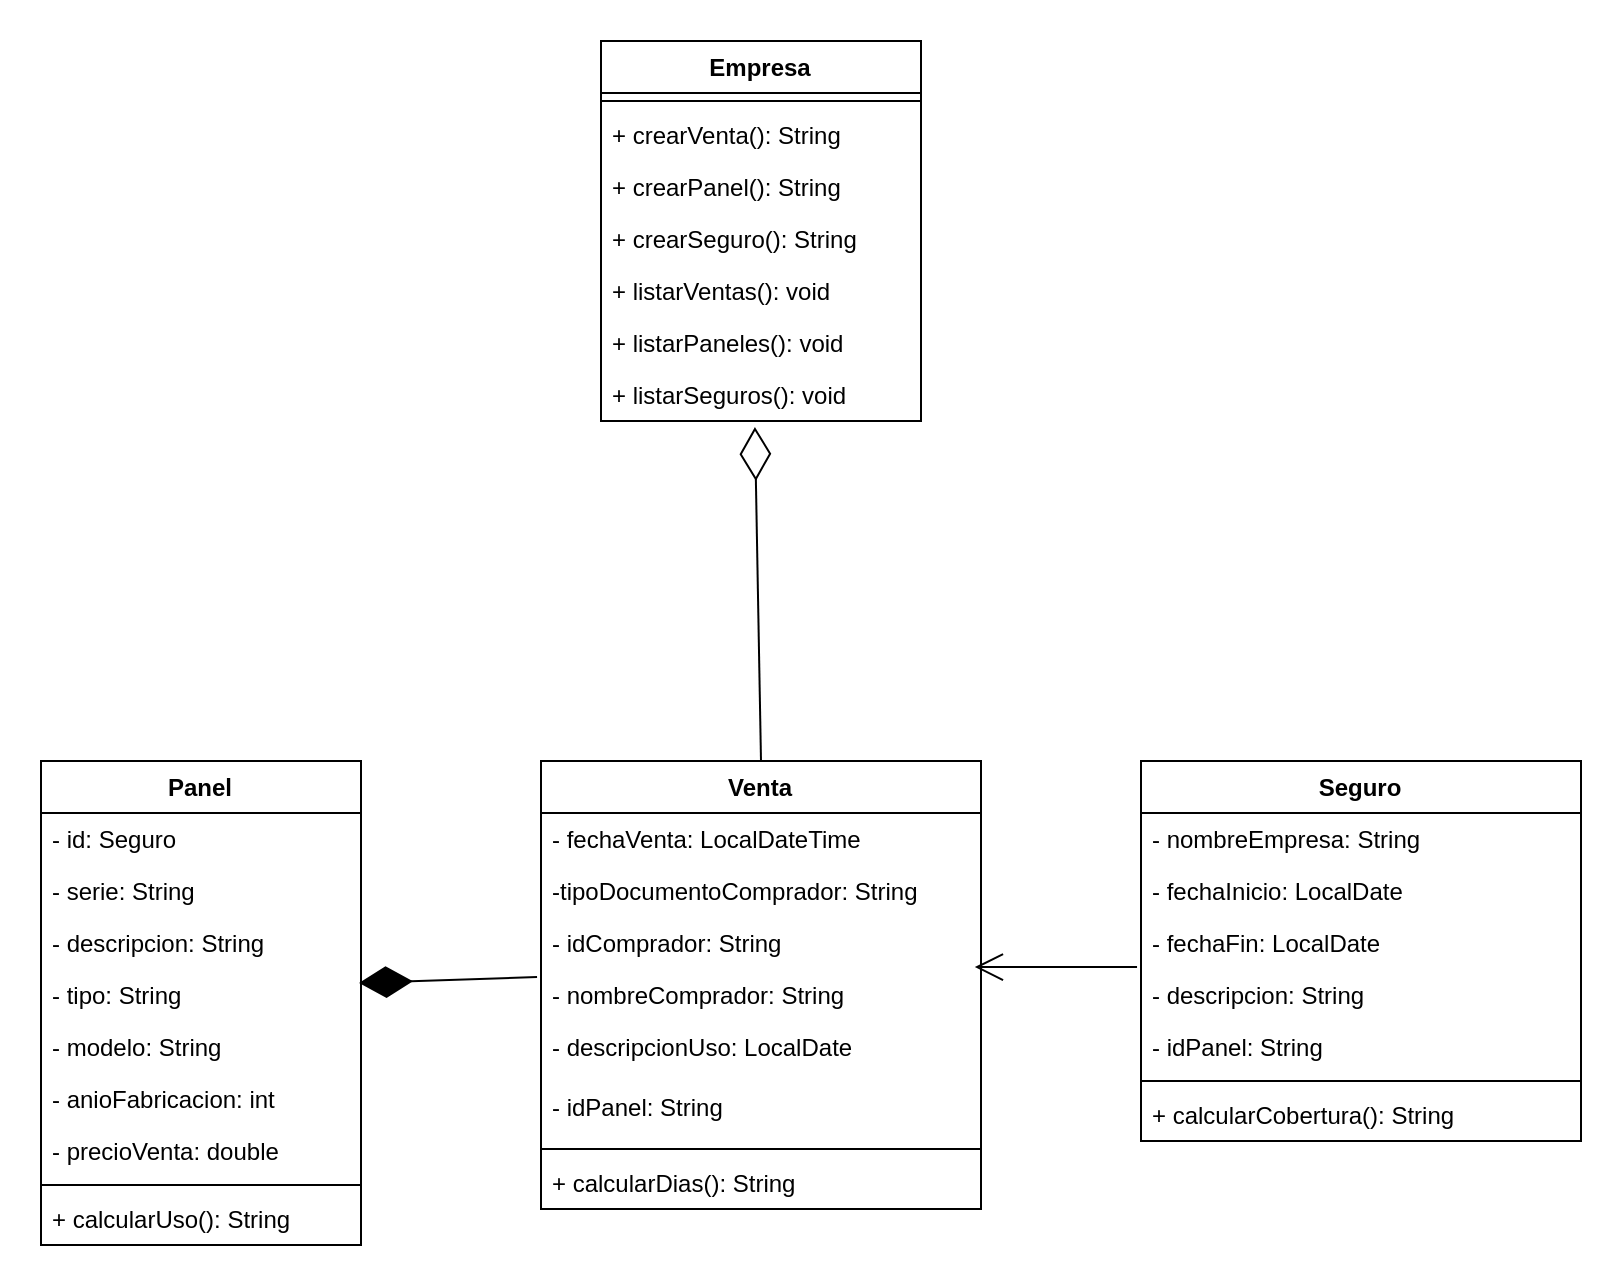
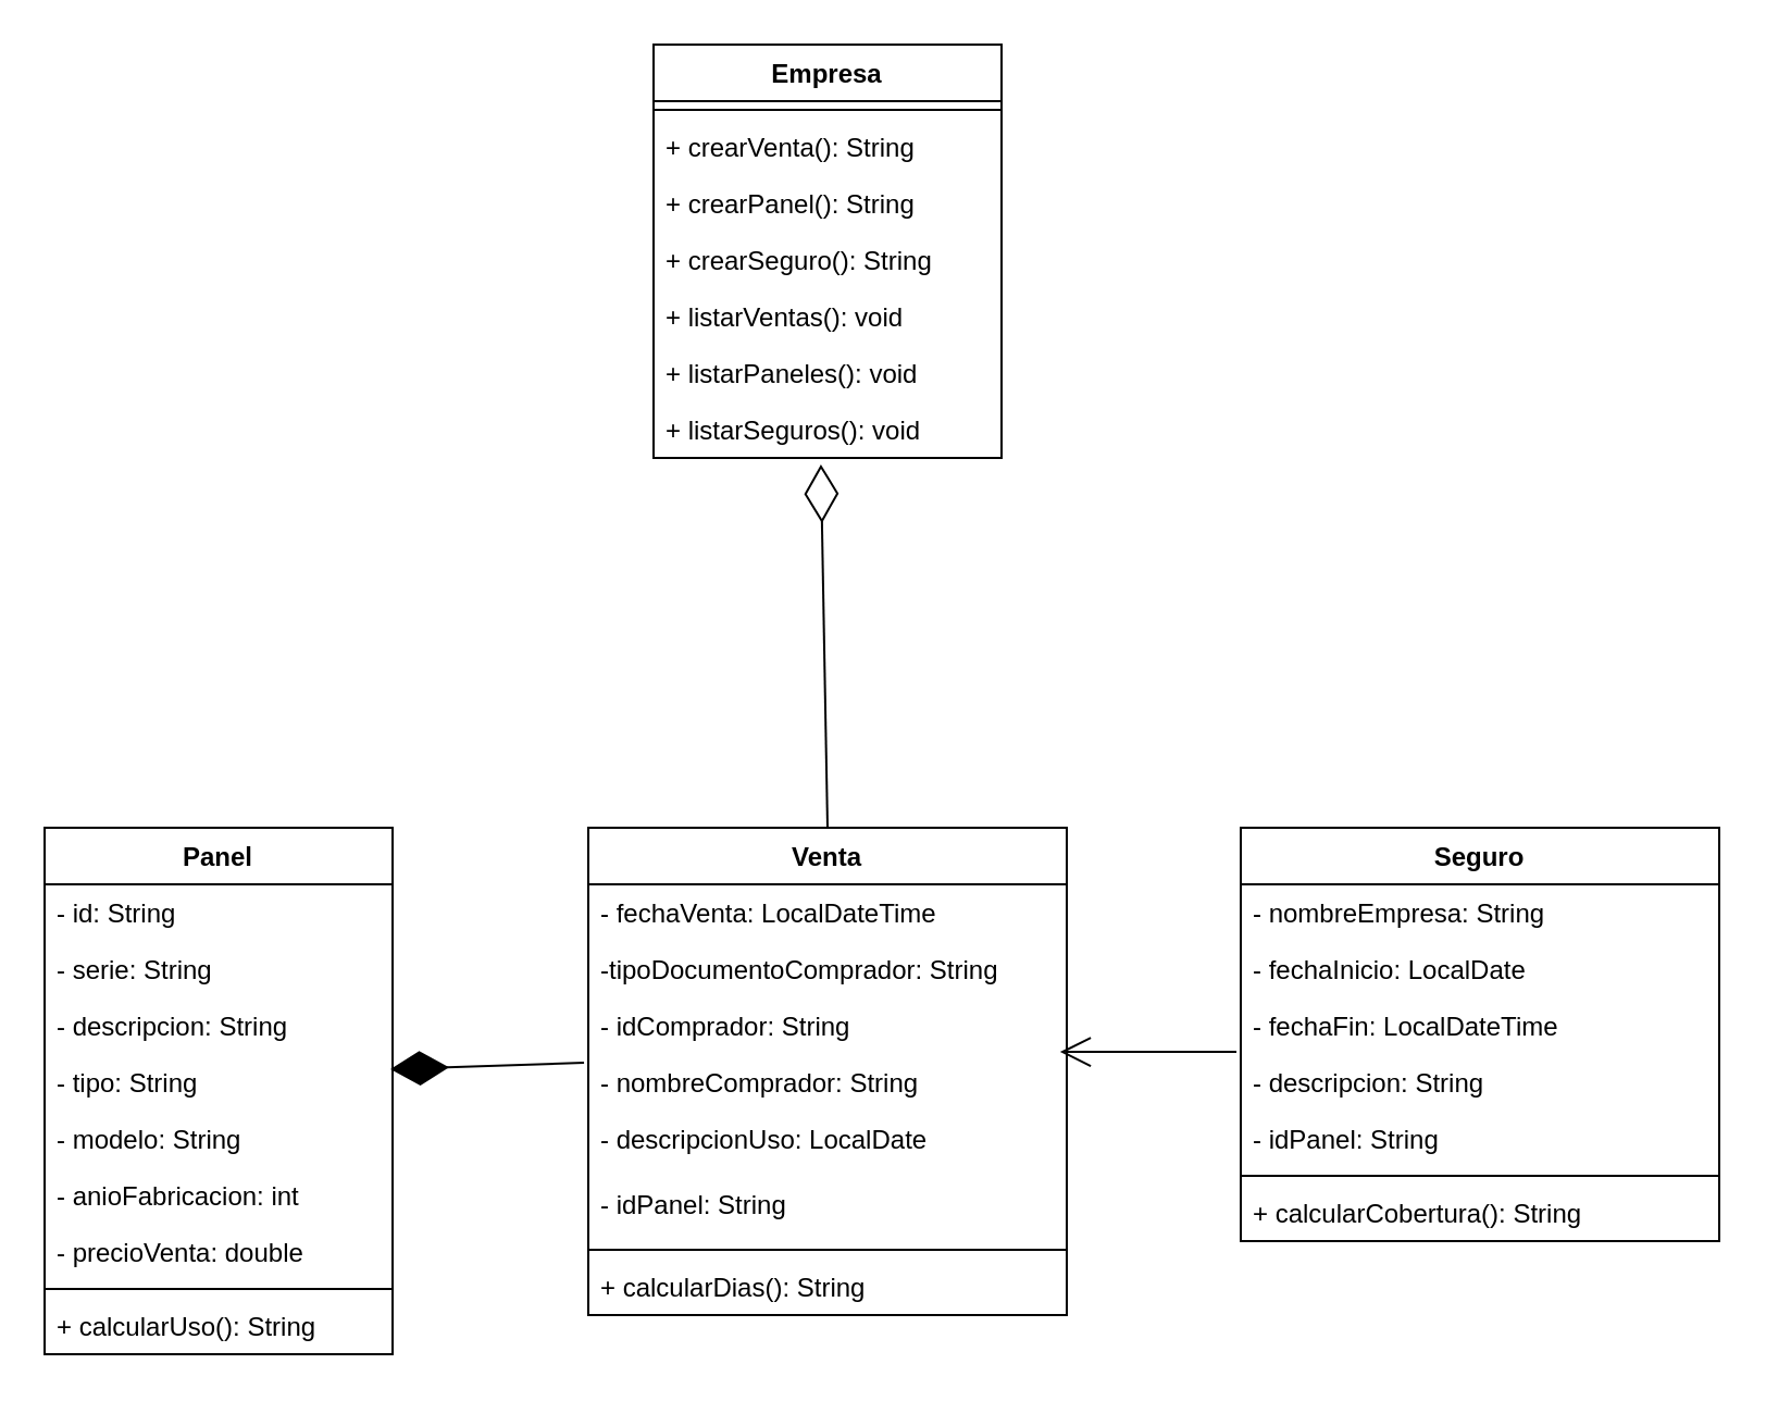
  <mxCell id="0" />
  <mxCell id="1" parent="0" />
  <mxCell id="2" value="Panel" style="swimlane;fontStyle=1;align=center;verticalAlign=top;childLayout=stackLayout;horizontal=1;startSize=26;horizontalStack=0;resizeParent=1;resizeParentMax=0;resizeLast=0;collapsible=1;marginBottom=0;" parent="1" vertex="1"><mxGeometry x="20" y="380" width="160" height="242" as="geometry" /></mxCell>
- <mxCell id="3" value="- id: Seguro" style="text;strokeColor=none;fillColor=none;align=left;verticalAlign=top;spacingLeft=4;spacingRight=4;overflow=hidden;rotatable=0;points=[[0,0.5],[1,0.5]];portConstraint=eastwest;" parent="2" vertex="1"><mxGeometry y="26" width="160" height="26" as="geometry" /></mxCell>
+ <mxCell id="3" value="- id: String" style="text;strokeColor=none;fillColor=none;align=left;verticalAlign=top;spacingLeft=4;spacingRight=4;overflow=hidden;rotatable=0;points=[[0,0.5],[1,0.5]];portConstraint=eastwest;" parent="2" vertex="1"><mxGeometry y="26" width="160" height="26" as="geometry" /></mxCell>
  <mxCell id="4" value="- serie: String" style="text;strokeColor=none;fillColor=none;align=left;verticalAlign=top;spacingLeft=4;spacingRight=4;overflow=hidden;rotatable=0;points=[[0,0.5],[1,0.5]];portConstraint=eastwest;" parent="2" vertex="1"><mxGeometry y="52" width="160" height="26" as="geometry" /></mxCell>
  <mxCell id="5" value="- descripcion: String" style="text;strokeColor=none;fillColor=none;align=left;verticalAlign=top;spacingLeft=4;spacingRight=4;overflow=hidden;rotatable=0;points=[[0,0.5],[1,0.5]];portConstraint=eastwest;" parent="2" vertex="1"><mxGeometry y="78" width="160" height="26" as="geometry" /></mxCell>
  <mxCell id="6" value="- tipo: String" style="text;strokeColor=none;fillColor=none;align=left;verticalAlign=top;spacingLeft=4;spacingRight=4;overflow=hidden;rotatable=0;points=[[0,0.5],[1,0.5]];portConstraint=eastwest;" parent="2" vertex="1"><mxGeometry y="104" width="160" height="26" as="geometry" /></mxCell>
  <mxCell id="7" value="- modelo: String" style="text;strokeColor=none;fillColor=none;align=left;verticalAlign=top;spacingLeft=4;spacingRight=4;overflow=hidden;rotatable=0;points=[[0,0.5],[1,0.5]];portConstraint=eastwest;" parent="2" vertex="1"><mxGeometry y="130" width="160" height="26" as="geometry" /></mxCell>
  <mxCell id="8" value="- anioFabricacion: int" style="text;strokeColor=none;fillColor=none;align=left;verticalAlign=top;spacingLeft=4;spacingRight=4;overflow=hidden;rotatable=0;points=[[0,0.5],[1,0.5]];portConstraint=eastwest;" parent="2" vertex="1"><mxGeometry y="156" width="160" height="26" as="geometry" /></mxCell>
  <mxCell id="9" value="- precioVenta: double" style="text;strokeColor=none;fillColor=none;align=left;verticalAlign=top;spacingLeft=4;spacingRight=4;overflow=hidden;rotatable=0;points=[[0,0.5],[1,0.5]];portConstraint=eastwest;" parent="2" vertex="1"><mxGeometry y="182" width="160" height="26" as="geometry" /></mxCell>
  <mxCell id="10" value="" style="line;strokeWidth=1;fillColor=none;align=left;verticalAlign=middle;spacingTop=-1;spacingLeft=3;spacingRight=3;rotatable=0;labelPosition=right;points=[];portConstraint=eastwest;" parent="2" vertex="1"><mxGeometry y="208" width="160" height="8" as="geometry" /></mxCell>
  <mxCell id="11" value="+ calcularUso(): String" style="text;strokeColor=none;fillColor=none;align=left;verticalAlign=top;spacingLeft=4;spacingRight=4;overflow=hidden;rotatable=0;points=[[0,0.5],[1,0.5]];portConstraint=eastwest;" parent="2" vertex="1"><mxGeometry y="216" width="160" height="26" as="geometry" /></mxCell>
  <mxCell id="12" value="Venta" style="swimlane;fontStyle=1;align=center;verticalAlign=top;childLayout=stackLayout;horizontal=1;startSize=26;horizontalStack=0;resizeParent=1;resizeParentMax=0;resizeLast=0;collapsible=1;marginBottom=0;" parent="1" vertex="1"><mxGeometry x="270" y="380" width="220" height="224" as="geometry" /></mxCell>
  <mxCell id="13" value="- fechaVenta: LocalDateTime" style="text;strokeColor=none;fillColor=none;align=left;verticalAlign=top;spacingLeft=4;spacingRight=4;overflow=hidden;rotatable=0;points=[[0,0.5],[1,0.5]];portConstraint=eastwest;" parent="12" vertex="1"><mxGeometry y="26" width="220" height="26" as="geometry" /></mxCell>
  <mxCell id="14" value="-tipoDocumentoComprador: String" style="text;strokeColor=none;fillColor=none;align=left;verticalAlign=top;spacingLeft=4;spacingRight=4;overflow=hidden;rotatable=0;points=[[0,0.5],[1,0.5]];portConstraint=eastwest;" parent="12" vertex="1"><mxGeometry y="52" width="220" height="26" as="geometry" /></mxCell>
  <mxCell id="15" value="- idComprador: String" style="text;strokeColor=none;fillColor=none;align=left;verticalAlign=top;spacingLeft=4;spacingRight=4;overflow=hidden;rotatable=0;points=[[0,0.5],[1,0.5]];portConstraint=eastwest;" parent="12" vertex="1"><mxGeometry y="78" width="220" height="26" as="geometry" /></mxCell>
  <mxCell id="16" value="- nombreComprador: String" style="text;strokeColor=none;fillColor=none;align=left;verticalAlign=top;spacingLeft=4;spacingRight=4;overflow=hidden;rotatable=0;points=[[0,0.5],[1,0.5]];portConstraint=eastwest;" parent="12" vertex="1"><mxGeometry y="104" width="220" height="26" as="geometry" /></mxCell>
  <mxCell id="17" value="- descripcionUso: LocalDate" style="text;strokeColor=none;fillColor=none;align=left;verticalAlign=top;spacingLeft=4;spacingRight=4;overflow=hidden;rotatable=0;points=[[0,0.5],[1,0.5]];portConstraint=eastwest;" parent="12" vertex="1"><mxGeometry y="130" width="220" height="30" as="geometry" /></mxCell>
  <mxCell id="18" value="- idPanel: String" style="text;strokeColor=none;fillColor=none;align=left;verticalAlign=top;spacingLeft=4;spacingRight=4;overflow=hidden;rotatable=0;points=[[0,0.5],[1,0.5]];portConstraint=eastwest;" parent="12" vertex="1"><mxGeometry y="160" width="220" height="30" as="geometry" /></mxCell>
  <mxCell id="19" value="" style="line;strokeWidth=1;fillColor=none;align=left;verticalAlign=middle;spacingTop=-1;spacingLeft=3;spacingRight=3;rotatable=0;labelPosition=right;points=[];portConstraint=eastwest;" parent="12" vertex="1"><mxGeometry y="190" width="220" height="8" as="geometry" /></mxCell>
  <mxCell id="20" value="+ calcularDias(): String" style="text;strokeColor=none;fillColor=none;align=left;verticalAlign=top;spacingLeft=4;spacingRight=4;overflow=hidden;rotatable=0;points=[[0,0.5],[1,0.5]];portConstraint=eastwest;" parent="12" vertex="1"><mxGeometry y="198" width="220" height="26" as="geometry" /></mxCell>
  <mxCell id="21" value="Seguro" style="swimlane;fontStyle=1;align=center;verticalAlign=top;childLayout=stackLayout;horizontal=1;startSize=26;horizontalStack=0;resizeParent=1;resizeParentMax=0;resizeLast=0;collapsible=1;marginBottom=0;" parent="1" vertex="1"><mxGeometry x="570" y="380" width="220" height="190" as="geometry" /></mxCell>
  <mxCell id="22" value="- nombreEmpresa: String" style="text;strokeColor=none;fillColor=none;align=left;verticalAlign=top;spacingLeft=4;spacingRight=4;overflow=hidden;rotatable=0;points=[[0,0.5],[1,0.5]];portConstraint=eastwest;" parent="21" vertex="1"><mxGeometry y="26" width="220" height="26" as="geometry" /></mxCell>
  <mxCell id="23" value="- fechaInicio: LocalDate" style="text;strokeColor=none;fillColor=none;align=left;verticalAlign=top;spacingLeft=4;spacingRight=4;overflow=hidden;rotatable=0;points=[[0,0.5],[1,0.5]];portConstraint=eastwest;" parent="21" vertex="1"><mxGeometry y="52" width="220" height="26" as="geometry" /></mxCell>
- <mxCell id="24" value="- fechaFin: LocalDate" style="text;strokeColor=none;fillColor=none;align=left;verticalAlign=top;spacingLeft=4;spacingRight=4;overflow=hidden;rotatable=0;points=[[0,0.5],[1,0.5]];portConstraint=eastwest;" parent="21" vertex="1"><mxGeometry y="78" width="220" height="26" as="geometry" /></mxCell>
+ <mxCell id="24" value="- fechaFin: LocalDateTime" style="text;strokeColor=none;fillColor=none;align=left;verticalAlign=top;spacingLeft=4;spacingRight=4;overflow=hidden;rotatable=0;points=[[0,0.5],[1,0.5]];portConstraint=eastwest;" parent="21" vertex="1"><mxGeometry y="78" width="220" height="26" as="geometry" /></mxCell>
  <mxCell id="25" value="- descripcion: String" style="text;strokeColor=none;fillColor=none;align=left;verticalAlign=top;spacingLeft=4;spacingRight=4;overflow=hidden;rotatable=0;points=[[0,0.5],[1,0.5]];portConstraint=eastwest;" parent="21" vertex="1"><mxGeometry y="104" width="220" height="26" as="geometry" /></mxCell>
  <mxCell id="26" value="- idPanel: String" style="text;strokeColor=none;fillColor=none;align=left;verticalAlign=top;spacingLeft=4;spacingRight=4;overflow=hidden;rotatable=0;points=[[0,0.5],[1,0.5]];portConstraint=eastwest;" parent="21" vertex="1"><mxGeometry y="130" width="220" height="26" as="geometry" /></mxCell>
  <mxCell id="27" value="" style="line;strokeWidth=1;fillColor=none;align=left;verticalAlign=middle;spacingTop=-1;spacingLeft=3;spacingRight=3;rotatable=0;labelPosition=right;points=[];portConstraint=eastwest;" parent="21" vertex="1"><mxGeometry y="156" width="220" height="8" as="geometry" /></mxCell>
  <mxCell id="28" value="+ calcularCobertura(): String" style="text;strokeColor=none;fillColor=none;align=left;verticalAlign=top;spacingLeft=4;spacingRight=4;overflow=hidden;rotatable=0;points=[[0,0.5],[1,0.5]];portConstraint=eastwest;" parent="21" vertex="1"><mxGeometry y="164" width="220" height="26" as="geometry" /></mxCell>
  <mxCell id="29" value="" style="endArrow=diamondThin;endFill=1;endSize=24;html=1;rounded=0;entryX=0.994;entryY=0.269;entryDx=0;entryDy=0;entryPerimeter=0;exitX=-0.009;exitY=0.154;exitDx=0;exitDy=0;exitPerimeter=0;" parent="1" source="16" target="6" edge="1"><mxGeometry width="160" relative="1" as="geometry"><mxPoint x="450" y="190" as="sourcePoint" /><mxPoint x="470" y="190" as="targetPoint" /></mxGeometry></mxCell>
  <mxCell id="30" value="" style="endArrow=open;endFill=1;endSize=12;html=1;rounded=0;entryX=0.986;entryY=-0.038;entryDx=0;entryDy=0;entryPerimeter=0;exitX=-0.009;exitY=0.962;exitDx=0;exitDy=0;exitPerimeter=0;" parent="1" source="24" target="16" edge="1"><mxGeometry width="160" relative="1" as="geometry"><mxPoint x="590" y="420" as="sourcePoint" /><mxPoint x="470" y="410" as="targetPoint" /></mxGeometry></mxCell>
  <mxCell id="31" value="" style="endArrow=diamondThin;endFill=0;endSize=24;html=1;rounded=0;exitX=0.5;exitY=0;exitDx=0;exitDy=0;entryX=0.481;entryY=1.115;entryDx=0;entryDy=0;entryPerimeter=0;" parent="1" source="12" target="39" edge="1"><mxGeometry width="160" relative="1" as="geometry"><mxPoint x="390" y="380" as="sourcePoint" /><mxPoint x="384" y="230" as="targetPoint" /></mxGeometry></mxCell>
  <mxCell id="32" value="Empresa" style="swimlane;fontStyle=1;align=center;verticalAlign=top;childLayout=stackLayout;horizontal=1;startSize=26;horizontalStack=0;resizeParent=1;resizeParentMax=0;resizeLast=0;collapsible=1;marginBottom=0;" vertex="1" parent="1"><mxGeometry x="300" y="20" width="160" height="190" as="geometry" /></mxCell>
  <mxCell id="33" value="" style="line;strokeWidth=1;fillColor=none;align=left;verticalAlign=middle;spacingTop=-1;spacingLeft=3;spacingRight=3;rotatable=0;labelPosition=right;points=[];portConstraint=eastwest;" vertex="1" parent="32"><mxGeometry y="26" width="160" height="8" as="geometry" /></mxCell>
  <mxCell id="34" value="+ crearVenta(): String " style="text;strokeColor=none;fillColor=none;align=left;verticalAlign=top;spacingLeft=4;spacingRight=4;overflow=hidden;rotatable=0;points=[[0,0.5],[1,0.5]];portConstraint=eastwest;" vertex="1" parent="32"><mxGeometry y="34" width="160" height="26" as="geometry" /></mxCell>
  <mxCell id="35" value="+ crearPanel(): String " style="text;strokeColor=none;fillColor=none;align=left;verticalAlign=top;spacingLeft=4;spacingRight=4;overflow=hidden;rotatable=0;points=[[0,0.5],[1,0.5]];portConstraint=eastwest;" vertex="1" parent="32"><mxGeometry y="60" width="160" height="26" as="geometry" /></mxCell>
  <mxCell id="36" value="+ crearSeguro(): String " style="text;strokeColor=none;fillColor=none;align=left;verticalAlign=top;spacingLeft=4;spacingRight=4;overflow=hidden;rotatable=0;points=[[0,0.5],[1,0.5]];portConstraint=eastwest;" vertex="1" parent="32"><mxGeometry y="86" width="160" height="26" as="geometry" /></mxCell>
  <mxCell id="37" value="+ listarVentas(): void " style="text;strokeColor=none;fillColor=none;align=left;verticalAlign=top;spacingLeft=4;spacingRight=4;overflow=hidden;rotatable=0;points=[[0,0.5],[1,0.5]];portConstraint=eastwest;" vertex="1" parent="32"><mxGeometry y="112" width="160" height="26" as="geometry" /></mxCell>
  <mxCell id="38" value="+ listarPaneles(): void " style="text;strokeColor=none;fillColor=none;align=left;verticalAlign=top;spacingLeft=4;spacingRight=4;overflow=hidden;rotatable=0;points=[[0,0.5],[1,0.5]];portConstraint=eastwest;" vertex="1" parent="32"><mxGeometry y="138" width="160" height="26" as="geometry" /></mxCell>
  <mxCell id="39" value="+ listarSeguros(): void " style="text;strokeColor=none;fillColor=none;align=left;verticalAlign=top;spacingLeft=4;spacingRight=4;overflow=hidden;rotatable=0;points=[[0,0.5],[1,0.5]];portConstraint=eastwest;" vertex="1" parent="32"><mxGeometry y="164" width="160" height="26" as="geometry" /></mxCell>
